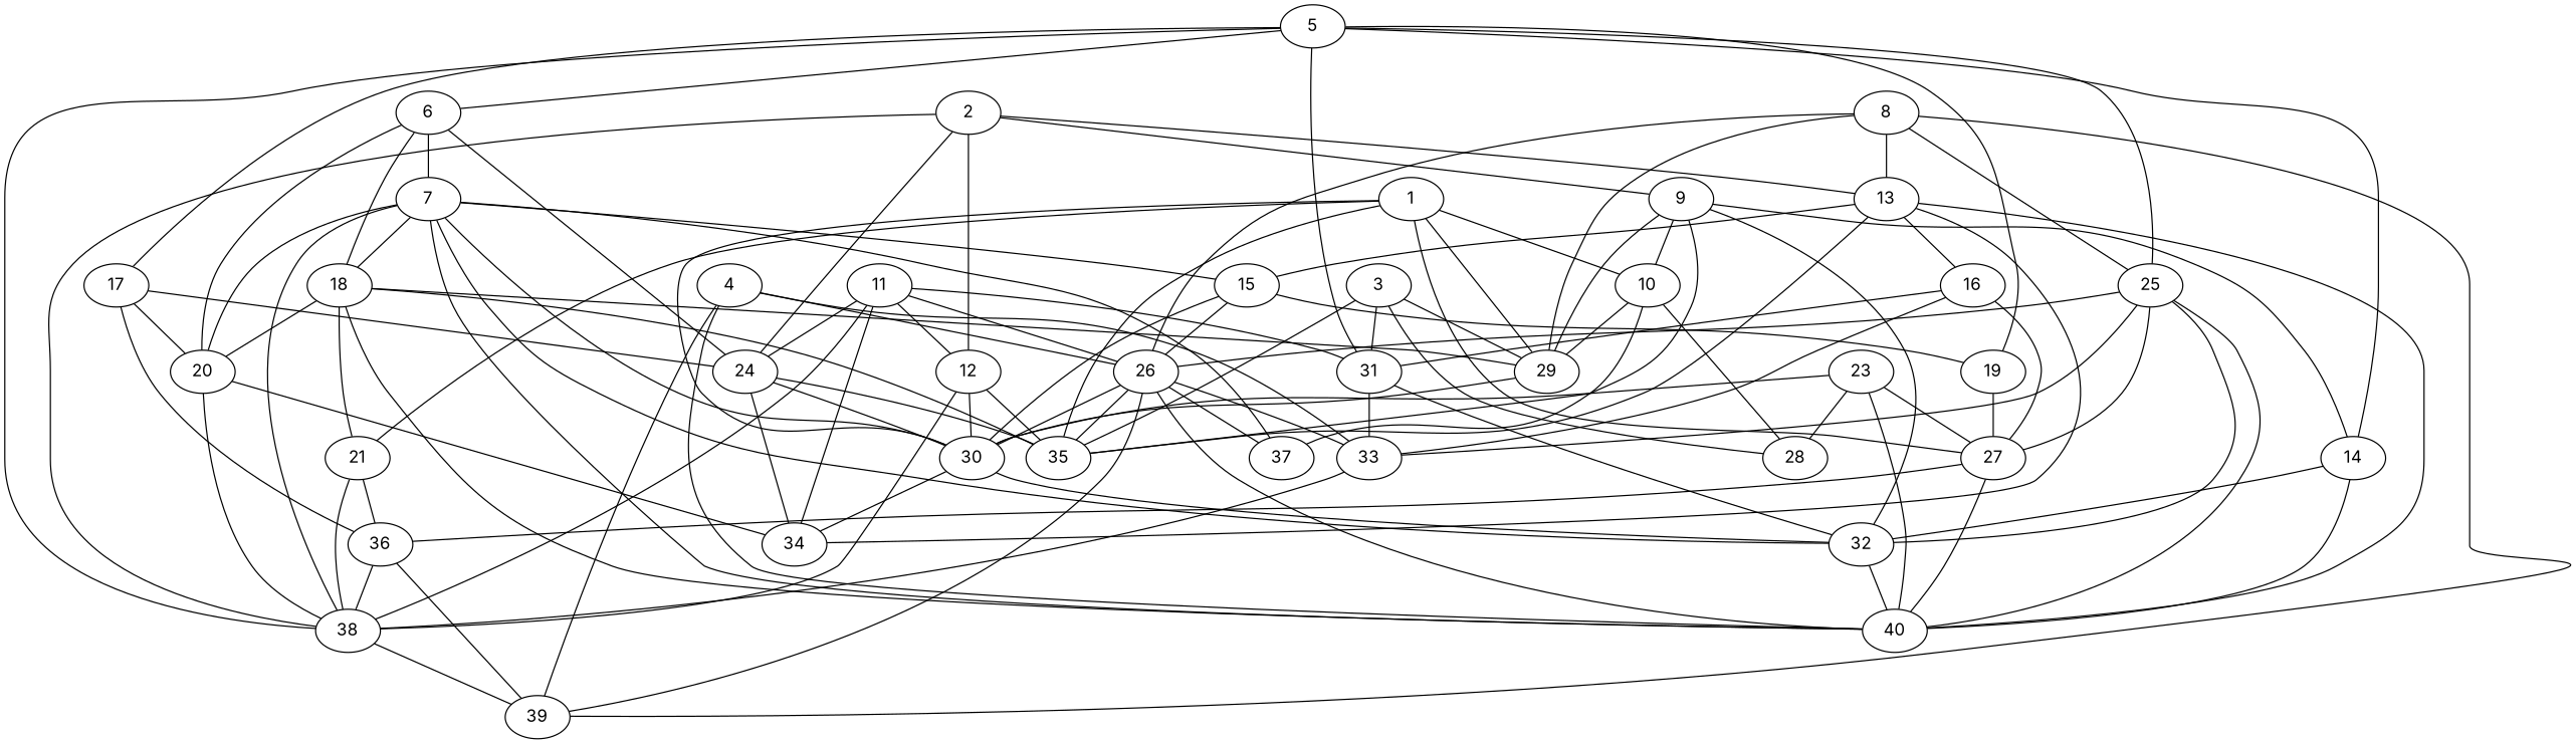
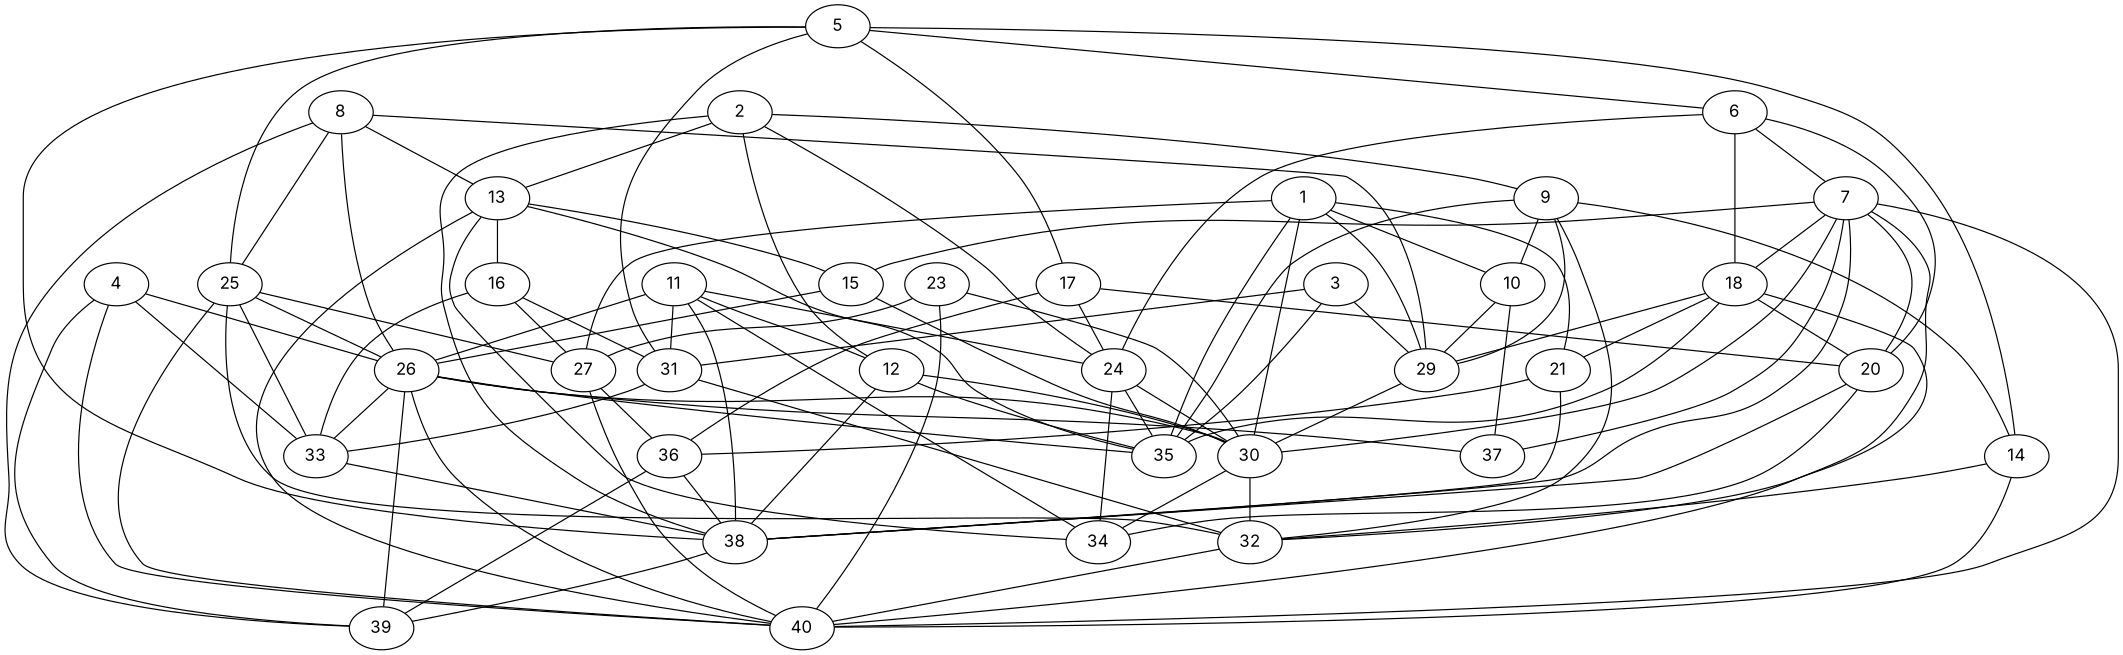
  graph {
    fontname=Inter
    node [fontname=Inter]
    edge [fontname=Inter]
    1
    21
    35
    27
    30
    29
    10
    38
    36
    40
    32
    34
-   28
    37
    39
    2
    24
    9
    13
    12
    14
    15
    16
    26
-   19
    31
    33
    3
    4
    5
    17
    25
    6
    20
    18
    7
    8
    11
    23
    1 -- 21
    1 -- 35
    1 -- 27
    1 -- 30
    1 -- 29
    1 -- 10
    21 -- 38
    21 -- 36
    27 -- 36
    27 -- 40
    30 -- 32
    30 -- 34
    29 -- 30
    10 -- 29
-   10 -- 28
    10 -- 37
    38 -- 39
    36 -- 38
    36 -- 39
    32 -- 40
    2 -- 38
    2 -- 24
    2 -- 9
    2 -- 13
    2 -- 12
    24 -- 35
    24 -- 30
    24 -- 34
    9 -- 35
    9 -- 29
    9 -- 10
    9 -- 32
    9 -- 14
    13 -- 35
    13 -- 40
    13 -- 34
    13 -- 15
    13 -- 16
    12 -- 35
    12 -- 30
    12 -- 38
    14 -- 40
    14 -- 32
    15 -- 30
    15 -- 26
-   15 -- 19
    16 -- 27
    16 -- 31
    16 -- 33
    26 -- 35
    26 -- 30
    26 -- 40
    26 -- 37
    26 -- 39
    26 -- 33
-   19 -- 27
    31 -- 32
    31 -- 33
    33 -- 38
    3 -- 35
    3 -- 29
-   3 -- 28
    3 -- 31
    4 -- 40
    4 -- 39
    4 -- 26
    4 -- 33
    5 -- 38
    5 -- 14
-   5 -- 19
    5 -- 31
    5 -- 17
    5 -- 25
    5 -- 6
    17 -- 36
    17 -- 24
    17 -- 20
    25 -- 27
    25 -- 40
    25 -- 32
    25 -- 26
    25 -- 33
    6 -- 24
    6 -- 20
    6 -- 18
    6 -- 7
    20 -- 38
    20 -- 34
    18 -- 21
    18 -- 35
    18 -- 29
    18 -- 40
    18 -- 20
    7 -- 30
    7 -- 38
    7 -- 40
    7 -- 32
    7 -- 37
    7 -- 15
    7 -- 20
    7 -- 18
    8 -- 29
    8 -- 39
    8 -- 13
    8 -- 26
    8 -- 25
    11 -- 38
    11 -- 34
    11 -- 24
    11 -- 12
    11 -- 26
    11 -- 31
    23 -- 27
    23 -- 30
    23 -- 40
-   23 -- 28
  }
